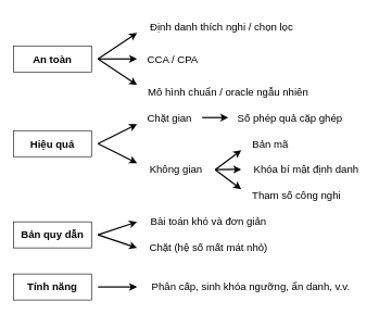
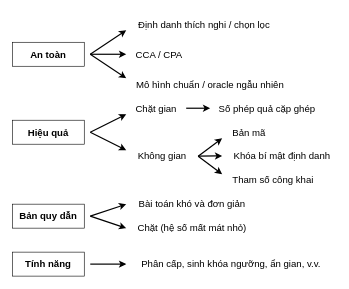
  <mxCell id="0" />
  <mxCell id="1" parent="0" />
  <mxCell id="2" value="An toàn" style="text;html=1;strokeColor=#000000;fillColor=none;align=center;verticalAlign=middle;whiteSpace=wrap;rounded=0;fontSize=16;fontStyle=1;fontFamily=Helvetica;" parent="1" vertex="1"><mxGeometry x="20" y="70" width="120" height="40" as="geometry" /></mxCell>
  <mxCell id="3" value="Hiệu quả" style="text;html=1;strokeColor=#000000;fillColor=none;align=center;verticalAlign=middle;whiteSpace=wrap;rounded=0;fontSize=16;fontStyle=1;fontFamily=Helvetica;" parent="1" vertex="1"><mxGeometry x="20" y="200" width="120" height="40" as="geometry" /></mxCell>
  <mxCell id="4" value="Bản quy dẫn" style="text;html=1;strokeColor=#000000;fillColor=none;align=center;verticalAlign=middle;whiteSpace=wrap;rounded=0;fontSize=16;fontStyle=1;fontFamily=Helvetica;" parent="1" vertex="1"><mxGeometry x="20" y="340" width="120" height="40" as="geometry" /></mxCell>
  <mxCell id="5" value="Tính năng" style="text;html=1;strokeColor=#000000;fillColor=none;align=center;verticalAlign=middle;whiteSpace=wrap;rounded=0;fontSize=16;fontStyle=1;fontFamily=Helvetica;" parent="1" vertex="1"><mxGeometry x="20" y="420" width="120" height="40" as="geometry" /></mxCell>
  <mxCell id="6" value="Định danh thích nghi / chọn lọc" style="text;html=1;strokeColor=none;fillColor=none;align=center;verticalAlign=middle;whiteSpace=wrap;rounded=0;fontSize=16;fontStyle=0;fontFamily=Helvetica;" parent="1" vertex="1"><mxGeometry x="220" y="20" width="240" height="40" as="geometry" /></mxCell>
  <mxCell id="7" value="CCA / CPA" style="text;html=1;strokeColor=none;fillColor=none;align=center;verticalAlign=middle;whiteSpace=wrap;rounded=0;fontFamily=Helvetica;fontSize=16;" parent="1" vertex="1"><mxGeometry x="220" y="70" width="90" height="40" as="geometry" /></mxCell>
  <mxCell id="8" value="Mô hình chuẩn / oracle ngẫu nhiên" style="text;html=1;strokeColor=none;fillColor=none;align=center;verticalAlign=middle;whiteSpace=wrap;rounded=0;fontFamily=Helvetica;fontSize=16;" parent="1" vertex="1"><mxGeometry x="220" y="120" width="260" height="40" as="geometry" /></mxCell>
  <mxCell id="9" value="" style="endArrow=classic;html=1;fontFamily=Helvetica;fontSize=16;strokeWidth=2;" parent="1" edge="1"><mxGeometry width="50" height="50" relative="1" as="geometry"><mxPoint x="150" y="90" as="sourcePoint" /><mxPoint x="210" y="50" as="targetPoint" /></mxGeometry></mxCell>
  <mxCell id="10" value="" style="endArrow=classic;html=1;fontFamily=Helvetica;fontSize=16;strokeWidth=2;" parent="1" edge="1"><mxGeometry width="50" height="50" relative="1" as="geometry"><mxPoint x="150" y="90" as="sourcePoint" /><mxPoint x="210" y="90" as="targetPoint" /></mxGeometry></mxCell>
  <mxCell id="11" value="" style="endArrow=classic;html=1;fontFamily=Helvetica;fontSize=16;strokeWidth=2;" parent="1" edge="1"><mxGeometry width="50" height="50" relative="1" as="geometry"><mxPoint x="150" y="90" as="sourcePoint" /><mxPoint x="210" y="130" as="targetPoint" /></mxGeometry></mxCell>
  <mxCell id="12" value="Chặt gian" style="text;html=1;strokeColor=none;fillColor=none;align=center;verticalAlign=middle;whiteSpace=wrap;rounded=0;fontFamily=Helvetica;fontSize=16;" parent="1" vertex="1"><mxGeometry x="220" y="160" width="80" height="40" as="geometry" /></mxCell>
  <mxCell id="13" value="Không gian" style="text;html=1;strokeColor=none;fillColor=none;align=center;verticalAlign=middle;whiteSpace=wrap;rounded=0;fontFamily=Helvetica;fontSize=16;" parent="1" vertex="1"><mxGeometry x="220" y="240" width="100" height="40" as="geometry" /></mxCell>
  <mxCell id="14" value="" style="endArrow=classic;html=1;strokeWidth=2;fontFamily=Helvetica;fontSize=16;" parent="1" edge="1"><mxGeometry width="50" height="50" relative="1" as="geometry"><mxPoint x="150" y="220" as="sourcePoint" /><mxPoint x="210" y="190" as="targetPoint" /></mxGeometry></mxCell>
  <mxCell id="15" value="" style="endArrow=classic;html=1;strokeWidth=2;fontFamily=Helvetica;fontSize=16;" parent="1" edge="1"><mxGeometry width="50" height="50" relative="1" as="geometry"><mxPoint x="150" y="220" as="sourcePoint" /><mxPoint x="210" y="250" as="targetPoint" /></mxGeometry></mxCell>
  <mxCell id="16" value="Số phép quả cặp ghép" style="text;html=1;strokeColor=none;fillColor=none;align=center;verticalAlign=middle;whiteSpace=wrap;rounded=0;fontFamily=Helvetica;fontSize=16;" parent="1" vertex="1"><mxGeometry x="360" y="160" width="170" height="40" as="geometry" /></mxCell>
  <mxCell id="17" value="" style="endArrow=classic;html=1;strokeWidth=2;fontFamily=Helvetica;fontSize=16;" parent="1" edge="1"><mxGeometry width="50" height="50" relative="1" as="geometry"><mxPoint x="310" y="180" as="sourcePoint" /><mxPoint x="350" y="180" as="targetPoint" /></mxGeometry></mxCell>
  <mxCell id="18" value="Bản mã" style="text;html=1;strokeColor=none;fillColor=none;align=center;verticalAlign=middle;whiteSpace=wrap;rounded=0;fontFamily=Helvetica;fontSize=16;" parent="1" vertex="1"><mxGeometry x="380" y="200" width="70" height="40" as="geometry" /></mxCell>
- <mxCell id="19" value="Tham số công nghi" style="text;html=1;strokeColor=none;fillColor=none;align=center;verticalAlign=middle;whiteSpace=wrap;rounded=0;fontFamily=Helvetica;fontSize=16;" parent="1" vertex="1"><mxGeometry x="380" y="280" width="150" height="40" as="geometry" /></mxCell>
+ <mxCell id="19" value="Tham số công khai" style="text;html=1;strokeColor=none;fillColor=none;align=center;verticalAlign=middle;whiteSpace=wrap;rounded=0;fontFamily=Helvetica;fontSize=16;" parent="1" vertex="1"><mxGeometry x="380" y="280" width="150" height="40" as="geometry" /></mxCell>
  <mxCell id="20" value="Khóa bí mật định danh" style="text;html=1;strokeColor=none;fillColor=none;align=center;verticalAlign=middle;whiteSpace=wrap;rounded=0;fontFamily=Helvetica;fontSize=16;" parent="1" vertex="1"><mxGeometry x="380" y="240" width="180" height="40" as="geometry" /></mxCell>
  <mxCell id="21" value="" style="endArrow=classic;html=1;strokeWidth=2;fontFamily=Helvetica;fontSize=16;" parent="1" edge="1"><mxGeometry width="50" height="50" relative="1" as="geometry"><mxPoint x="330" y="260" as="sourcePoint" /><mxPoint x="370" y="259.5" as="targetPoint" /></mxGeometry></mxCell>
  <mxCell id="22" value="" style="endArrow=classic;html=1;strokeWidth=2;fontFamily=Helvetica;fontSize=16;" parent="1" edge="1"><mxGeometry width="50" height="50" relative="1" as="geometry"><mxPoint x="330" y="260" as="sourcePoint" /><mxPoint x="370" y="290" as="targetPoint" /></mxGeometry></mxCell>
  <mxCell id="23" value="" style="endArrow=classic;html=1;strokeWidth=2;fontFamily=Helvetica;fontSize=16;" parent="1" edge="1"><mxGeometry width="50" height="50" relative="1" as="geometry"><mxPoint x="330" y="260" as="sourcePoint" /><mxPoint x="370" y="230" as="targetPoint" /></mxGeometry></mxCell>
  <mxCell id="24" value="Bài toán khó và đơn giản" style="text;html=1;strokeColor=none;fillColor=none;align=center;verticalAlign=middle;whiteSpace=wrap;rounded=0;fontFamily=Helvetica;fontSize=16;" parent="1" vertex="1"><mxGeometry x="220" y="320" width="200" height="40" as="geometry" /></mxCell>
  <mxCell id="25" value="" style="endArrow=classic;html=1;strokeWidth=2;fontFamily=Helvetica;fontSize=16;" parent="1" edge="1"><mxGeometry width="50" height="50" relative="1" as="geometry"><mxPoint x="150" y="360" as="sourcePoint" /><mxPoint x="210" y="340" as="targetPoint" /></mxGeometry></mxCell>
  <mxCell id="26" value="" style="endArrow=classic;html=1;strokeWidth=2;fontFamily=Helvetica;fontSize=16;" parent="1" edge="1"><mxGeometry width="50" height="50" relative="1" as="geometry"><mxPoint x="150" y="360" as="sourcePoint" /><mxPoint x="210" y="380" as="targetPoint" /></mxGeometry></mxCell>
  <mxCell id="27" value="Chặt (hệ số mất mát nhỏ)" style="text;html=1;strokeColor=none;fillColor=none;align=center;verticalAlign=middle;whiteSpace=wrap;rounded=0;fontFamily=Helvetica;fontSize=16;" parent="1" vertex="1"><mxGeometry x="220" y="360" width="200" height="40" as="geometry" /></mxCell>
- <mxCell id="28" value="Phân cấp, sinh khóa ngưỡng, ẩn danh, v.v." style="text;html=1;strokeColor=none;fillColor=none;align=center;verticalAlign=middle;whiteSpace=wrap;rounded=0;fontFamily=Helvetica;fontSize=16;" parent="1" vertex="1"><mxGeometry x="220" y="420" width="330" height="40" as="geometry" /></mxCell>
+ <mxCell id="28" value="Phân cấp, sinh khóa ngưỡng, ẩn gian, v.v." style="text;html=1;strokeColor=none;fillColor=none;align=center;verticalAlign=middle;whiteSpace=wrap;rounded=0;fontFamily=Helvetica;fontSize=16;" parent="1" vertex="1"><mxGeometry x="220" y="420" width="330" height="40" as="geometry" /></mxCell>
  <mxCell id="29" value="" style="endArrow=classic;html=1;strokeWidth=2;fontFamily=Helvetica;fontSize=16;" parent="1" edge="1"><mxGeometry width="50" height="50" relative="1" as="geometry"><mxPoint x="150" y="440" as="sourcePoint" /><mxPoint x="210" y="440" as="targetPoint" /></mxGeometry></mxCell>
